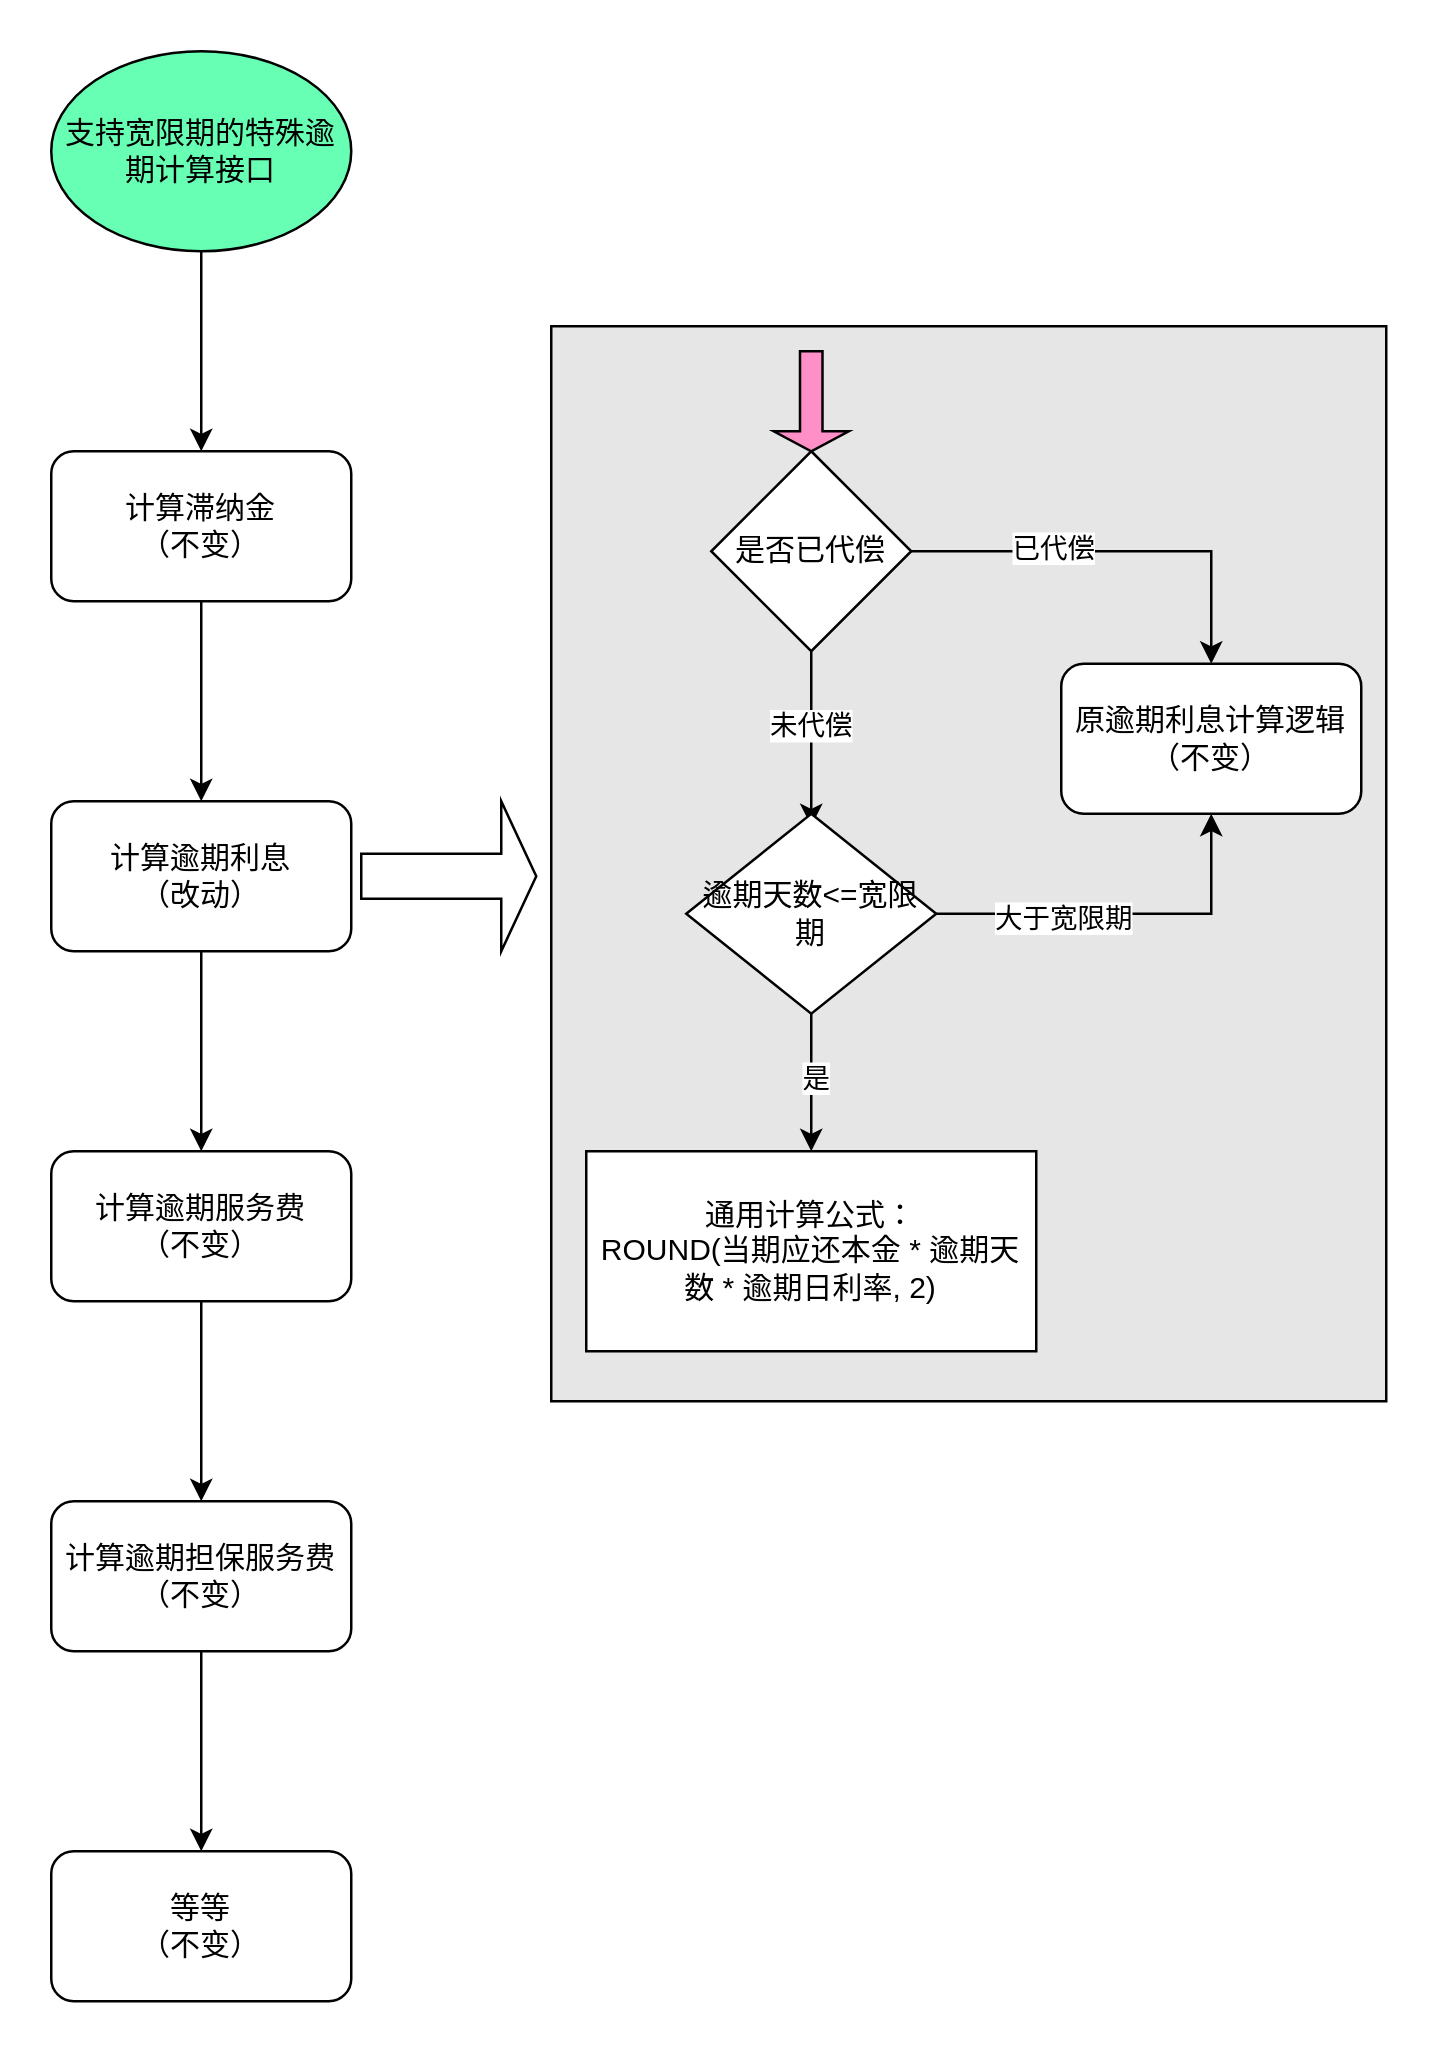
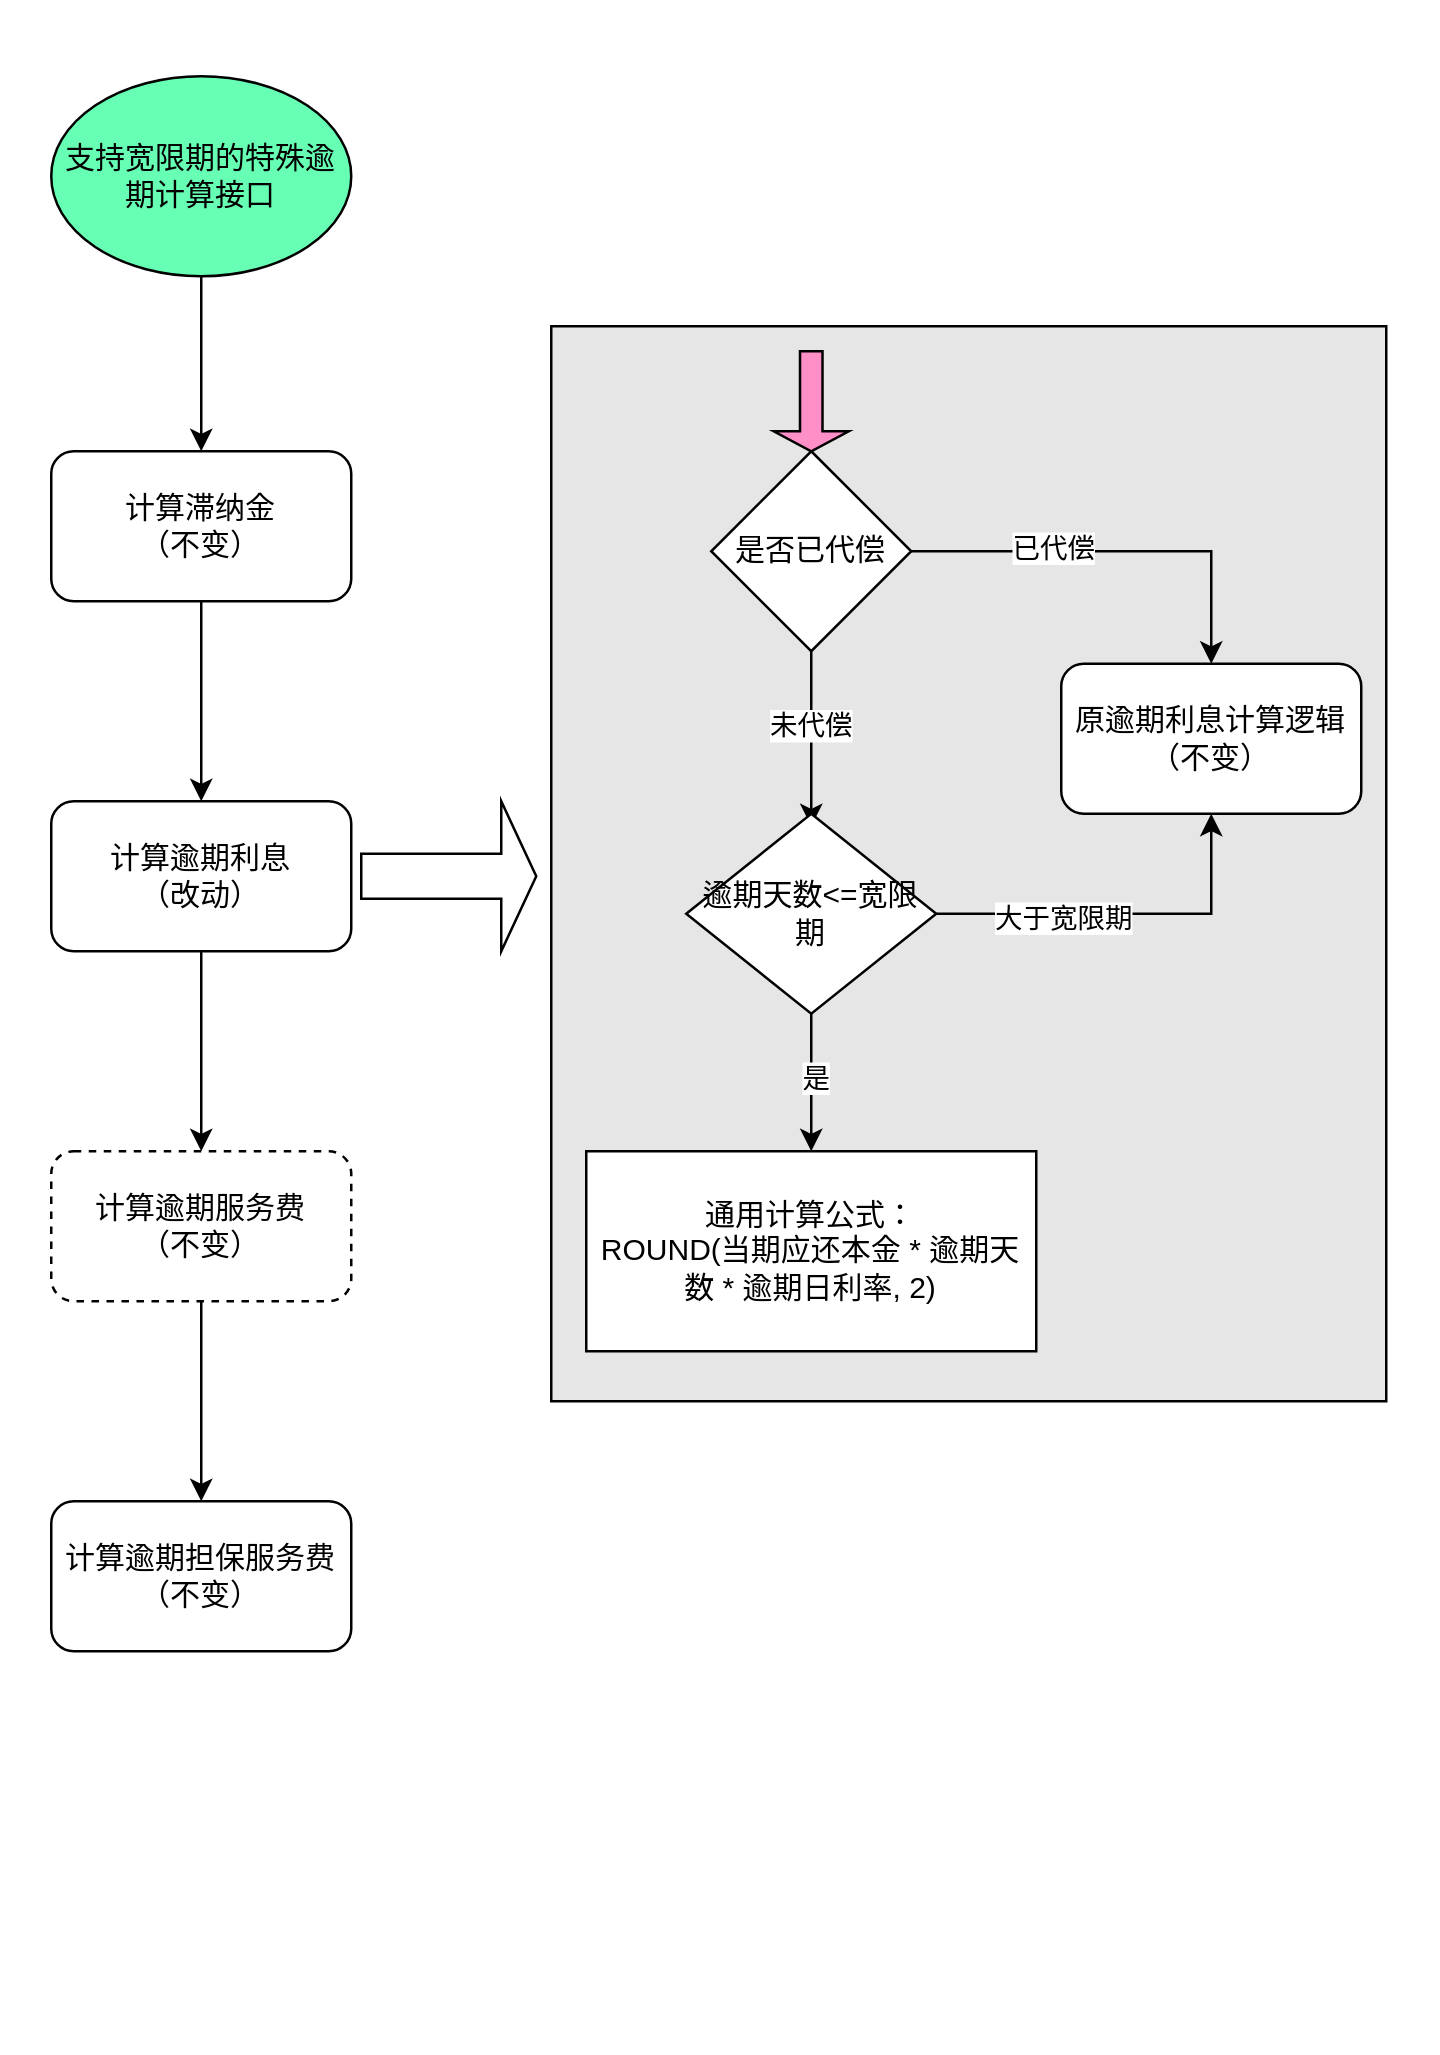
  <mxCell id="0" />
  <mxCell id="1" parent="0" />
  <mxCell id="2" value="" style="rounded=0;whiteSpace=wrap;html=1;fillColor=#E6E6E6;" vertex="1" parent="1"><mxGeometry x="220" y="130" width="334" height="430" as="geometry" /></mxCell>
  <mxCell id="3" value="" style="edgeStyle=orthogonalEdgeStyle;rounded=0;orthogonalLoop=1;jettySize=auto;html=1;" edge="1" parent="1" source="4"><mxGeometry relative="1" as="geometry"><mxPoint x="80" y="180" as="targetPoint" /></mxGeometry></mxCell>
- <mxCell id="4" value="支持宽限期的特殊逾期计算接口" style="ellipse;whiteSpace=wrap;html=1;fillColor=#66FFB3;" vertex="1" parent="1"><mxGeometry x="20" y="20" width="120" height="80" as="geometry" /></mxCell>
+ <mxCell id="4" value="支持宽限期的特殊逾期计算接口" style="ellipse;whiteSpace=wrap;html=1;fillColor=#66FFB3;" vertex="1" parent="1"><mxGeometry x="20" y="30" width="120" height="80" as="geometry" /></mxCell>
  <mxCell id="5" value="" style="edgeStyle=orthogonalEdgeStyle;rounded=0;orthogonalLoop=1;jettySize=auto;html=1;" edge="1" parent="1" source="6" target="8"><mxGeometry relative="1" as="geometry" /></mxCell>
  <mxCell id="6" value="计算滞纳金&lt;br&gt;（不变）" style="rounded=1;whiteSpace=wrap;html=1;" vertex="1" parent="1"><mxGeometry x="20" y="180" width="120" height="60" as="geometry" /></mxCell>
  <mxCell id="7" value="" style="edgeStyle=orthogonalEdgeStyle;rounded=0;orthogonalLoop=1;jettySize=auto;html=1;" edge="1" parent="1" source="8" target="10"><mxGeometry relative="1" as="geometry" /></mxCell>
  <mxCell id="8" value="计算逾期利息&lt;br&gt;（改动）" style="rounded=1;whiteSpace=wrap;html=1;" vertex="1" parent="1"><mxGeometry x="20" y="320" width="120" height="60" as="geometry" /></mxCell>
  <mxCell id="9" value="" style="edgeStyle=orthogonalEdgeStyle;rounded=0;orthogonalLoop=1;jettySize=auto;html=1;" edge="1" parent="1" source="10" target="12"><mxGeometry relative="1" as="geometry" /></mxCell>
- <mxCell id="10" value="计算逾期服务费&lt;br&gt;（不变）" style="rounded=1;whiteSpace=wrap;html=1;" vertex="1" parent="1"><mxGeometry x="20" y="460" width="120" height="60" as="geometry" /></mxCell>
- <mxCell id="11" value="" style="edgeStyle=orthogonalEdgeStyle;rounded=0;orthogonalLoop=1;jettySize=auto;html=1;" edge="1" parent="1" source="12" target="13"><mxGeometry relative="1" as="geometry" /></mxCell>
+ <mxCell id="10" value="计算逾期服务费&lt;br&gt;（不变）" style="rounded=1;whiteSpace=wrap;html=1;dashed=1;" vertex="1" parent="1"><mxGeometry x="20" y="460" width="120" height="60" as="geometry" /></mxCell>
  <mxCell id="12" value="计算逾期担保服务费&lt;br&gt;（不变）" style="rounded=1;whiteSpace=wrap;html=1;" vertex="1" parent="1"><mxGeometry x="20" y="600" width="120" height="60" as="geometry" /></mxCell>
- <mxCell id="13" value="等等&lt;br&gt;（不变）" style="rounded=1;whiteSpace=wrap;html=1;" vertex="1" parent="1"><mxGeometry x="20" y="740" width="120" height="60" as="geometry" /></mxCell>
  <mxCell id="14" value="原逾期利息计算逻辑&lt;br&gt;（不变）" style="rounded=1;whiteSpace=wrap;html=1;" vertex="1" parent="1"><mxGeometry x="424" y="265" width="120" height="60" as="geometry" /></mxCell>
  <mxCell id="15" value="" style="edgeStyle=orthogonalEdgeStyle;rounded=0;orthogonalLoop=1;jettySize=auto;html=1;" edge="1" parent="1" source="19"><mxGeometry relative="1" as="geometry"><mxPoint x="324" y="330" as="targetPoint" /></mxGeometry></mxCell>
  <mxCell id="16" value="未代偿" style="edgeLabel;html=1;align=center;verticalAlign=middle;resizable=0;points=[];" vertex="1" connectable="0" parent="15"><mxGeometry x="-0.171" y="-1" relative="1" as="geometry"><mxPoint as="offset" /></mxGeometry></mxCell>
  <mxCell id="17" style="edgeStyle=orthogonalEdgeStyle;rounded=0;orthogonalLoop=1;jettySize=auto;html=1;entryX=0.5;entryY=0;entryDx=0;entryDy=0;" edge="1" parent="1" source="19" target="14"><mxGeometry relative="1" as="geometry" /></mxCell>
  <mxCell id="18" value="已代偿" style="edgeLabel;html=1;align=center;verticalAlign=middle;resizable=0;points=[];" vertex="1" connectable="0" parent="17"><mxGeometry x="-0.321" y="2" relative="1" as="geometry"><mxPoint as="offset" /></mxGeometry></mxCell>
  <mxCell id="19" value="是否已代偿" style="rhombus;whiteSpace=wrap;html=1;" vertex="1" parent="1"><mxGeometry x="284" y="180" width="80" height="80" as="geometry" /></mxCell>
  <mxCell id="20" value="" style="edgeStyle=orthogonalEdgeStyle;rounded=0;orthogonalLoop=1;jettySize=auto;html=1;" edge="1" parent="1" source="24" target="25"><mxGeometry relative="1" as="geometry" /></mxCell>
  <mxCell id="21" value="是" style="edgeLabel;html=1;align=center;verticalAlign=middle;resizable=0;points=[];" vertex="1" connectable="0" parent="20"><mxGeometry x="-0.091" y="1" relative="1" as="geometry"><mxPoint as="offset" /></mxGeometry></mxCell>
  <mxCell id="22" style="edgeStyle=orthogonalEdgeStyle;rounded=0;orthogonalLoop=1;jettySize=auto;html=1;entryX=0.5;entryY=1;entryDx=0;entryDy=0;" edge="1" parent="1" source="24" target="14"><mxGeometry relative="1" as="geometry" /></mxCell>
  <mxCell id="23" value="大于宽限期" style="edgeLabel;html=1;align=center;verticalAlign=middle;resizable=0;points=[];" vertex="1" connectable="0" parent="22"><mxGeometry x="-0.333" y="-1" relative="1" as="geometry"><mxPoint as="offset" /></mxGeometry></mxCell>
  <mxCell id="24" value="逾期天数&amp;lt;=宽限期" style="rhombus;whiteSpace=wrap;html=1;" vertex="1" parent="1"><mxGeometry x="274" y="325" width="100" height="80" as="geometry" /></mxCell>
  <mxCell id="25" value="通用计算公式：&lt;br&gt;ROUND(当期应还本金 * 逾期天数 * 逾期日利率, 2)&#09;" style="whiteSpace=wrap;html=1;" vertex="1" parent="1"><mxGeometry x="234" y="460" width="180" height="80" as="geometry" /></mxCell>
  <mxCell id="26" value="" style="shape=singleArrow;whiteSpace=wrap;html=1;" vertex="1" parent="1"><mxGeometry x="144" y="320" width="70" height="60" as="geometry" /></mxCell>
  <mxCell id="27" value="" style="shape=singleArrow;direction=south;whiteSpace=wrap;html=1;fillColor=#FF8FC7;" vertex="1" parent="1"><mxGeometry x="309" y="140" width="30" height="40" as="geometry" /></mxCell>
